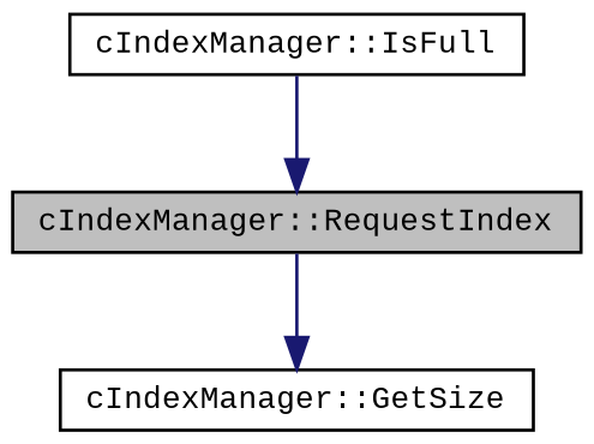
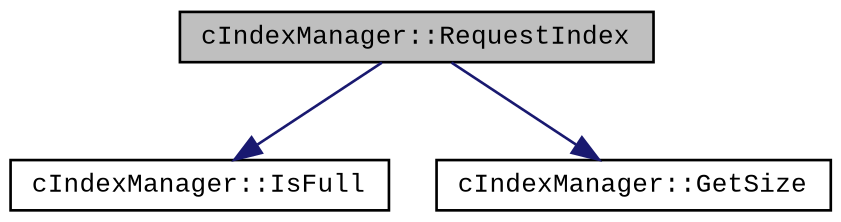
  digraph {
    fontname="Liberation Mono"
    rankdir=TB
    node [color=black fillcolor=white fontname="Liberation Mono" fontsize=10 shape=record style=filled]
    edge [color=midnightblue fontname="Liberation Mono" fontsize=10 labelfontname=Helvetica labelfontsize=10 style=solid]
    n1 [fillcolor=grey75 fontcolor=black height=0.2 label="cIndexManager::RequestIndex" width=0.4]
    n2 [height=0.2 label="cIndexManager::IsFull" width=0.4]
    n3 [height=0.2 label="cIndexManager::GetSize" width=0.4]
-   n2 -> n1
+   n1 -> n2
    n1 -> n3
  }
